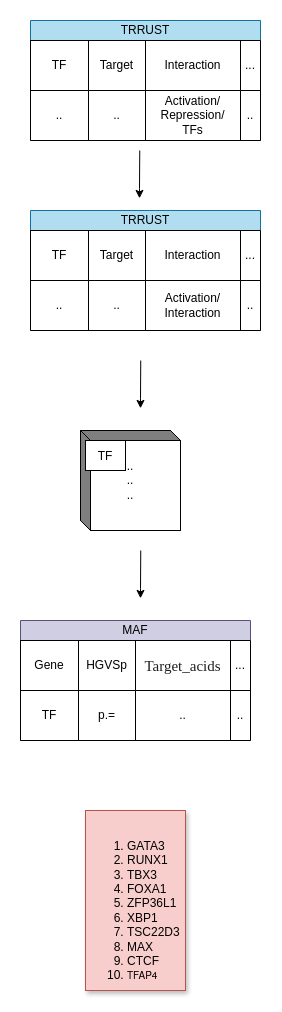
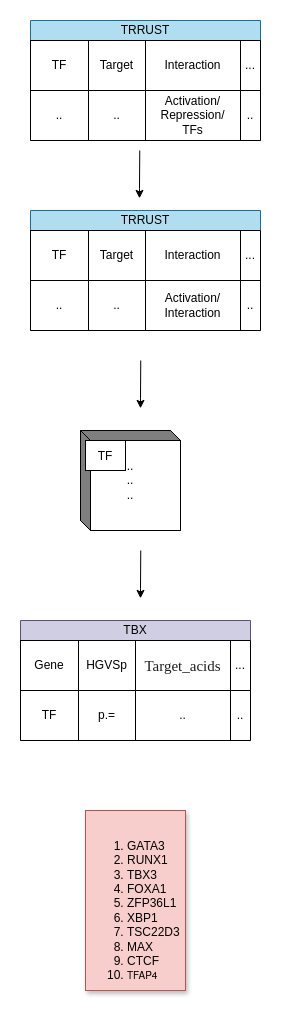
  <mxCell id="0" />
  <mxCell id="1" parent="0" />
  <mxCell id="2" value="TRRUST" style="swimlane;fontStyle=0;childLayout=stackLayout;horizontal=1;startSize=20;horizontalStack=0;resizeParent=1;resizeParentMax=0;resizeLast=0;collapsible=0;marginBottom=0;swimlaneFillColor=#ffffff;whiteSpace=wrap;fillColor=#b1ddf0;strokeColor=#10739e;" vertex="1" parent="1"><mxGeometry x="30" y="20" width="230" height="120" as="geometry" /></mxCell>
  <mxCell id="3" value="" style="shape=table;startSize=0;container=1;collapsible=0;childLayout=tableLayout;" vertex="1" parent="2"><mxGeometry y="20" width="230" height="100" as="geometry" /></mxCell>
  <mxCell id="4" value="" style="shape=tableRow;horizontal=0;startSize=0;swimlaneHead=0;swimlaneBody=0;strokeColor=inherit;top=0;left=0;bottom=0;right=0;collapsible=0;dropTarget=0;fillColor=none;points=[[0,0.5],[1,0.5]];portConstraint=eastwest;" vertex="1" parent="3"><mxGeometry width="230" height="50" as="geometry" /></mxCell>
  <mxCell id="5" value="TF" style="shape=partialRectangle;html=1;connectable=0;strokeColor=inherit;overflow=hidden;fillColor=none;top=0;left=0;bottom=0;right=0;pointerEvents=1;whiteSpace=wrap;" vertex="1" parent="4"><mxGeometry width="58" height="50" as="geometry"><mxRectangle width="58" height="50" as="alternateBounds" /></mxGeometry></mxCell>
  <mxCell id="6" value="Target" style="shape=partialRectangle;html=1;whiteSpace=wrap;connectable=0;strokeColor=inherit;overflow=hidden;fillColor=none;top=0;left=0;bottom=0;right=0;pointerEvents=1;" vertex="1" parent="4"><mxGeometry x="58" width="57" height="50" as="geometry"><mxRectangle width="57" height="50" as="alternateBounds" /></mxGeometry></mxCell>
  <mxCell id="7" value="Interaction" style="shape=partialRectangle;html=1;whiteSpace=wrap;connectable=0;strokeColor=inherit;overflow=hidden;fillColor=none;top=0;left=0;bottom=0;right=0;pointerEvents=1;" vertex="1" parent="4"><mxGeometry x="115" width="95" height="50" as="geometry"><mxRectangle width="95" height="50" as="alternateBounds" /></mxGeometry></mxCell>
  <mxCell id="8" value="..." style="shape=partialRectangle;html=1;whiteSpace=wrap;connectable=0;strokeColor=inherit;overflow=hidden;fillColor=none;top=0;left=0;bottom=0;right=0;pointerEvents=1;" vertex="1" parent="4"><mxGeometry x="210" width="20" height="50" as="geometry"><mxRectangle width="20" height="50" as="alternateBounds" /></mxGeometry></mxCell>
  <mxCell id="9" value="" style="shape=tableRow;horizontal=0;startSize=0;swimlaneHead=0;swimlaneBody=0;strokeColor=inherit;top=0;left=0;bottom=0;right=0;collapsible=0;dropTarget=0;fillColor=none;points=[[0,0.5],[1,0.5]];portConstraint=eastwest;" vertex="1" parent="3"><mxGeometry y="50" width="230" height="50" as="geometry" /></mxCell>
  <mxCell id="10" value=".." style="shape=partialRectangle;html=1;whiteSpace=wrap;connectable=0;strokeColor=inherit;overflow=hidden;fillColor=none;top=0;left=0;bottom=0;right=0;pointerEvents=1;" vertex="1" parent="9"><mxGeometry width="58" height="50" as="geometry"><mxRectangle width="58" height="50" as="alternateBounds" /></mxGeometry></mxCell>
  <mxCell id="11" value=".." style="shape=partialRectangle;html=1;whiteSpace=wrap;connectable=0;strokeColor=inherit;overflow=hidden;fillColor=none;top=0;left=0;bottom=0;right=0;pointerEvents=1;" vertex="1" parent="9"><mxGeometry x="58" width="57" height="50" as="geometry"><mxRectangle width="57" height="50" as="alternateBounds" /></mxGeometry></mxCell>
  <mxCell id="12" value="Activation/&lt;br&gt;Repression/&lt;br&gt;TFs" style="shape=partialRectangle;html=1;connectable=0;strokeColor=inherit;overflow=hidden;fillColor=none;top=0;left=0;bottom=0;right=0;pointerEvents=1;whiteSpace=wrap;" vertex="1" parent="9"><mxGeometry x="115" width="95" height="50" as="geometry"><mxRectangle width="95" height="50" as="alternateBounds" /></mxGeometry></mxCell>
  <mxCell id="13" value="..&lt;br&gt;" style="shape=partialRectangle;html=1;whiteSpace=wrap;connectable=0;strokeColor=inherit;overflow=hidden;fillColor=none;top=0;left=0;bottom=0;right=0;pointerEvents=1;" vertex="1" parent="9"><mxGeometry x="210" width="20" height="50" as="geometry"><mxRectangle width="20" height="50" as="alternateBounds" /></mxGeometry></mxCell>
  <mxCell id="14" value="..&lt;br&gt;..&lt;br&gt;..&lt;br&gt;" style="html=1;dashed=0;whiteSpace=wrap;shape=mxgraph.dfd.externalEntity" vertex="1" parent="1"><mxGeometry x="80" y="430" width="100" height="100" as="geometry" /></mxCell>
  <mxCell id="15" value="TF" style="autosize=1;part=1;resizable=0;strokeColor=inherit;fillColor=inherit;gradientColor=inherit;" vertex="1" parent="14"><mxGeometry width="40" height="30" relative="1" as="geometry"><mxPoint x="5" y="10" as="offset" /></mxGeometry></mxCell>
  <mxCell id="16" value="" style="endArrow=classic;html=1;rounded=0;exitX=0.475;exitY=1.043;exitDx=0;exitDy=0;exitPerimeter=0;" edge="1" parent="1"><mxGeometry width="50" height="50" relative="1" as="geometry"><mxPoint x="139.25" y="150" as="sourcePoint" /><mxPoint x="139" y="197.85" as="targetPoint" /><Array as="points"><mxPoint x="139" y="187.85" /></Array></mxGeometry></mxCell>
  <mxCell id="17" value="TRRUST" style="swimlane;fontStyle=0;childLayout=stackLayout;horizontal=1;startSize=20;fillColor=#b1ddf0;horizontalStack=0;resizeParent=1;resizeParentMax=0;resizeLast=0;collapsible=0;marginBottom=0;swimlaneFillColor=#ffffff;whiteSpace=wrap;strokeColor=#10739e;" vertex="1" parent="1"><mxGeometry x="30" y="210" width="230" height="120" as="geometry" /></mxCell>
  <mxCell id="18" value="" style="shape=table;startSize=0;container=1;collapsible=0;childLayout=tableLayout;" vertex="1" parent="17"><mxGeometry y="20" width="230" height="100" as="geometry" /></mxCell>
  <mxCell id="19" value="" style="shape=tableRow;horizontal=0;startSize=0;swimlaneHead=0;swimlaneBody=0;strokeColor=inherit;top=0;left=0;bottom=0;right=0;collapsible=0;dropTarget=0;fillColor=none;points=[[0,0.5],[1,0.5]];portConstraint=eastwest;" vertex="1" parent="18"><mxGeometry width="230" height="50" as="geometry" /></mxCell>
  <mxCell id="20" value="TF" style="shape=partialRectangle;html=1;connectable=0;strokeColor=inherit;overflow=hidden;fillColor=none;top=0;left=0;bottom=0;right=0;pointerEvents=1;whiteSpace=wrap;" vertex="1" parent="19"><mxGeometry width="58" height="50" as="geometry"><mxRectangle width="58" height="50" as="alternateBounds" /></mxGeometry></mxCell>
  <mxCell id="21" value="Target" style="shape=partialRectangle;html=1;whiteSpace=wrap;connectable=0;strokeColor=inherit;overflow=hidden;fillColor=none;top=0;left=0;bottom=0;right=0;pointerEvents=1;" vertex="1" parent="19"><mxGeometry x="58" width="57" height="50" as="geometry"><mxRectangle width="57" height="50" as="alternateBounds" /></mxGeometry></mxCell>
  <mxCell id="22" value="Interaction" style="shape=partialRectangle;html=1;whiteSpace=wrap;connectable=0;strokeColor=inherit;overflow=hidden;fillColor=none;top=0;left=0;bottom=0;right=0;pointerEvents=1;" vertex="1" parent="19"><mxGeometry x="115" width="95" height="50" as="geometry"><mxRectangle width="95" height="50" as="alternateBounds" /></mxGeometry></mxCell>
  <mxCell id="23" value="..." style="shape=partialRectangle;html=1;whiteSpace=wrap;connectable=0;strokeColor=inherit;overflow=hidden;fillColor=none;top=0;left=0;bottom=0;right=0;pointerEvents=1;" vertex="1" parent="19"><mxGeometry x="210" width="20" height="50" as="geometry"><mxRectangle width="20" height="50" as="alternateBounds" /></mxGeometry></mxCell>
  <mxCell id="24" value="" style="shape=tableRow;horizontal=0;startSize=0;swimlaneHead=0;swimlaneBody=0;strokeColor=inherit;top=0;left=0;bottom=0;right=0;collapsible=0;dropTarget=0;fillColor=none;points=[[0,0.5],[1,0.5]];portConstraint=eastwest;" vertex="1" parent="18"><mxGeometry y="50" width="230" height="50" as="geometry" /></mxCell>
  <mxCell id="25" value=".." style="shape=partialRectangle;html=1;whiteSpace=wrap;connectable=0;strokeColor=inherit;overflow=hidden;fillColor=none;top=0;left=0;bottom=0;right=0;pointerEvents=1;" vertex="1" parent="24"><mxGeometry width="58" height="50" as="geometry"><mxRectangle width="58" height="50" as="alternateBounds" /></mxGeometry></mxCell>
  <mxCell id="26" value=".." style="shape=partialRectangle;html=1;whiteSpace=wrap;connectable=0;strokeColor=inherit;overflow=hidden;fillColor=none;top=0;left=0;bottom=0;right=0;pointerEvents=1;" vertex="1" parent="24"><mxGeometry x="58" width="57" height="50" as="geometry"><mxRectangle width="57" height="50" as="alternateBounds" /></mxGeometry></mxCell>
  <mxCell id="27" value="Activation/&lt;br&gt;Interaction" style="shape=partialRectangle;html=1;connectable=0;strokeColor=inherit;overflow=hidden;fillColor=none;top=0;left=0;bottom=0;right=0;pointerEvents=1;whiteSpace=wrap;" vertex="1" parent="24"><mxGeometry x="115" width="95" height="50" as="geometry"><mxRectangle width="95" height="50" as="alternateBounds" /></mxGeometry></mxCell>
  <mxCell id="28" value="..&lt;br&gt;" style="shape=partialRectangle;html=1;whiteSpace=wrap;connectable=0;strokeColor=inherit;overflow=hidden;fillColor=none;top=0;left=0;bottom=0;right=0;pointerEvents=1;" vertex="1" parent="24"><mxGeometry x="210" width="20" height="50" as="geometry"><mxRectangle width="20" height="50" as="alternateBounds" /></mxGeometry></mxCell>
  <mxCell id="29" value="" style="endArrow=classic;html=1;rounded=0;exitX=0.475;exitY=1.043;exitDx=0;exitDy=0;exitPerimeter=0;" edge="1" parent="1"><mxGeometry width="50" height="50" relative="1" as="geometry"><mxPoint x="140.25" y="360" as="sourcePoint" /><mxPoint x="140" y="407.85" as="targetPoint" /><Array as="points"><mxPoint x="140" y="397.85" /></Array></mxGeometry></mxCell>
- <mxCell id="30" value="MAF" style="swimlane;fontStyle=0;childLayout=stackLayout;horizontal=1;startSize=20;fillColor=#d0cee2;horizontalStack=0;resizeParent=1;resizeParentMax=0;resizeLast=0;collapsible=0;marginBottom=0;swimlaneFillColor=#ffffff;whiteSpace=wrap;strokeColor=#56517e;" vertex="1" parent="1"><mxGeometry x="20" y="620" width="230" height="120" as="geometry" /></mxCell>
+ <mxCell id="30" value="TBX" style="swimlane;fontStyle=0;childLayout=stackLayout;horizontal=1;startSize=20;fillColor=#d0cee2;horizontalStack=0;resizeParent=1;resizeParentMax=0;resizeLast=0;collapsible=0;marginBottom=0;swimlaneFillColor=#ffffff;whiteSpace=wrap;strokeColor=#56517e;" vertex="1" parent="1"><mxGeometry x="20" y="620" width="230" height="120" as="geometry" /></mxCell>
  <mxCell id="31" value="" style="shape=table;startSize=0;container=1;collapsible=0;childLayout=tableLayout;" vertex="1" parent="30"><mxGeometry y="20" width="230" height="100" as="geometry" /></mxCell>
  <mxCell id="32" value="" style="shape=tableRow;horizontal=0;startSize=0;swimlaneHead=0;swimlaneBody=0;strokeColor=inherit;top=0;left=0;bottom=0;right=0;collapsible=0;dropTarget=0;fillColor=none;points=[[0,0.5],[1,0.5]];portConstraint=eastwest;" vertex="1" parent="31"><mxGeometry width="230" height="50" as="geometry" /></mxCell>
  <mxCell id="33" value="Gene" style="shape=partialRectangle;html=1;connectable=0;strokeColor=inherit;overflow=hidden;fillColor=none;top=0;left=0;bottom=0;right=0;pointerEvents=1;whiteSpace=wrap;" vertex="1" parent="32"><mxGeometry width="58" height="50" as="geometry"><mxRectangle width="58" height="50" as="alternateBounds" /></mxGeometry></mxCell>
  <mxCell id="34" value="HGVSp" style="shape=partialRectangle;html=1;whiteSpace=wrap;connectable=0;strokeColor=inherit;overflow=hidden;fillColor=none;top=0;left=0;bottom=0;right=0;pointerEvents=1;" vertex="1" parent="32"><mxGeometry x="58" width="57" height="50" as="geometry"><mxRectangle width="57" height="50" as="alternateBounds" /></mxGeometry></mxCell>
  <mxCell id="35" value="&lt;p style=&quot;text-align: start; margin: 0in; font-family: Slack-Lato; font-size: 11.25pt; color: rgb(32, 31, 30);&quot;&gt;Target_acids&lt;/p&gt;" style="shape=partialRectangle;html=1;whiteSpace=wrap;connectable=0;strokeColor=inherit;overflow=hidden;fillColor=none;top=0;left=0;bottom=0;right=0;pointerEvents=1;" vertex="1" parent="32"><mxGeometry x="115" width="95" height="50" as="geometry"><mxRectangle width="95" height="50" as="alternateBounds" /></mxGeometry></mxCell>
  <mxCell id="36" value="..." style="shape=partialRectangle;html=1;whiteSpace=wrap;connectable=0;strokeColor=inherit;overflow=hidden;fillColor=none;top=0;left=0;bottom=0;right=0;pointerEvents=1;" vertex="1" parent="32"><mxGeometry x="210" width="20" height="50" as="geometry"><mxRectangle width="20" height="50" as="alternateBounds" /></mxGeometry></mxCell>
  <mxCell id="37" value="" style="shape=tableRow;horizontal=0;startSize=0;swimlaneHead=0;swimlaneBody=0;strokeColor=inherit;top=0;left=0;bottom=0;right=0;collapsible=0;dropTarget=0;fillColor=none;points=[[0,0.5],[1,0.5]];portConstraint=eastwest;" vertex="1" parent="31"><mxGeometry y="50" width="230" height="50" as="geometry" /></mxCell>
  <mxCell id="38" value="TF" style="shape=partialRectangle;html=1;whiteSpace=wrap;connectable=0;strokeColor=inherit;overflow=hidden;fillColor=none;top=0;left=0;bottom=0;right=0;pointerEvents=1;" vertex="1" parent="37"><mxGeometry width="58" height="50" as="geometry"><mxRectangle width="58" height="50" as="alternateBounds" /></mxGeometry></mxCell>
  <mxCell id="39" value="p.=" style="shape=partialRectangle;html=1;whiteSpace=wrap;connectable=0;strokeColor=inherit;overflow=hidden;fillColor=none;top=0;left=0;bottom=0;right=0;pointerEvents=1;" vertex="1" parent="37"><mxGeometry x="58" width="57" height="50" as="geometry"><mxRectangle width="57" height="50" as="alternateBounds" /></mxGeometry></mxCell>
  <mxCell id="40" value=".." style="shape=partialRectangle;html=1;connectable=0;strokeColor=inherit;overflow=hidden;fillColor=none;top=0;left=0;bottom=0;right=0;pointerEvents=1;whiteSpace=wrap;" vertex="1" parent="37"><mxGeometry x="115" width="95" height="50" as="geometry"><mxRectangle width="95" height="50" as="alternateBounds" /></mxGeometry></mxCell>
  <mxCell id="41" value="..&lt;br&gt;" style="shape=partialRectangle;html=1;whiteSpace=wrap;connectable=0;strokeColor=inherit;overflow=hidden;fillColor=none;top=0;left=0;bottom=0;right=0;pointerEvents=1;" vertex="1" parent="37"><mxGeometry x="210" width="20" height="50" as="geometry"><mxRectangle width="20" height="50" as="alternateBounds" /></mxGeometry></mxCell>
  <mxCell id="42" value="" style="endArrow=classic;html=1;rounded=0;exitX=0.475;exitY=1.043;exitDx=0;exitDy=0;exitPerimeter=0;" edge="1" parent="1"><mxGeometry width="50" height="50" relative="1" as="geometry"><mxPoint x="140.25" y="550" as="sourcePoint" /><mxPoint x="140" y="597.85" as="targetPoint" /><Array as="points"><mxPoint x="140" y="587.85" /></Array></mxGeometry></mxCell>
  <mxCell id="43" value="&lt;div&gt;&lt;font size=&quot;1&quot; face=&quot;Helvetica Neue&quot;&gt;&lt;br&gt;&lt;/font&gt;&lt;/div&gt;&lt;p style=&quot;margin: 0px; font-stretch: normal; font-size: 10px; line-height: normal; font-family: &amp;quot;Helvetica Neue&amp;quot;; font-size-adjust: none; font-kerning: auto; font-variant-alternates: normal; font-variant-ligatures: normal; font-variant-numeric: normal; font-variant-east-asian: normal; font-variant-position: normal; font-feature-settings: normal; font-optical-sizing: auto; font-variation-settings: normal;&quot;&gt;&lt;/p&gt;&lt;ol&gt;&lt;li&gt;GATA3&lt;br&gt;&lt;/li&gt;&lt;li&gt;RUNX1&lt;br&gt;&lt;/li&gt;&lt;li&gt;TBX3&lt;br&gt;&lt;/li&gt;&lt;li&gt;FOXA1&lt;br&gt;&lt;/li&gt;&lt;li&gt;ZFP36L1&lt;br&gt;&lt;/li&gt;&lt;li&gt;XBP1&lt;br&gt;&lt;/li&gt;&lt;li&gt;TSC22D3&lt;br&gt;&lt;/li&gt;&lt;li&gt;MAX&lt;/li&gt;&lt;li&gt;CTCF&lt;br&gt;&lt;/li&gt;&lt;li&gt;&lt;p style=&quot;margin: 0px; font-style: normal; font-variant-caps: normal; font-stretch: normal; font-size: 10px; line-height: normal; font-family: &amp;quot;Helvetica Neue&amp;quot;; font-size-adjust: none; font-kerning: auto; font-variant-alternates: normal; font-variant-ligatures: normal; font-variant-numeric: normal; font-variant-east-asian: normal; font-variant-position: normal; font-feature-settings: normal; font-optical-sizing: auto; font-variation-settings: normal;&quot;&gt;TFAP4&lt;/p&gt;&lt;/li&gt;&lt;/ol&gt;&lt;p&gt;&lt;/p&gt;" style="text;strokeColor=#b85450;fillColor=#f8cecc;html=1;whiteSpace=wrap;verticalAlign=middle;overflow=hidden;rounded=0;glass=0;shadow=1;" vertex="1" parent="1"><mxGeometry x="85" y="810" width="100" height="180" as="geometry" /></mxCell>
